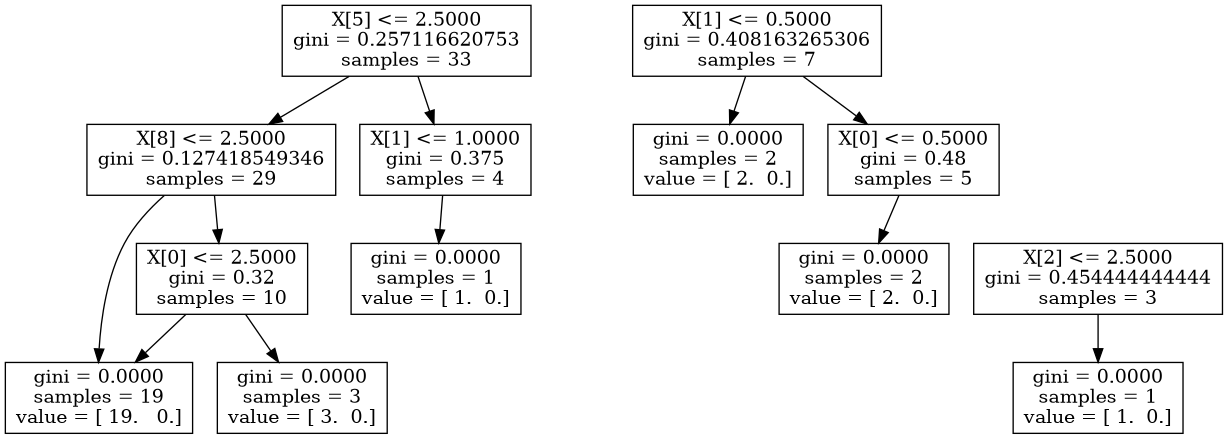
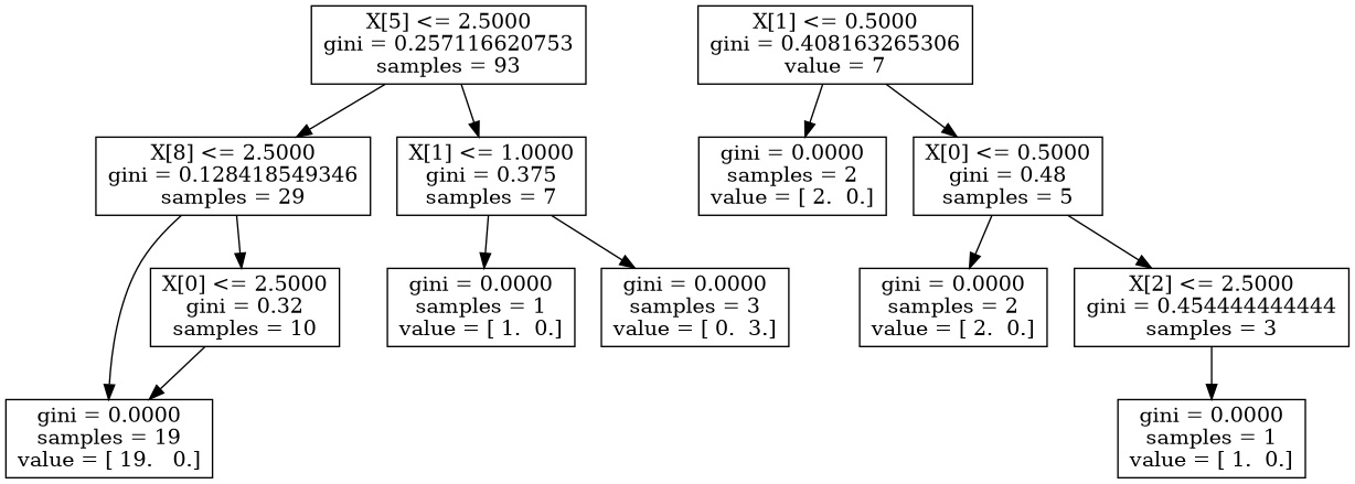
  digraph {
    node [shape=box]
-   n1 [label="X[5] <= 2.5000\ngini = 0.257116620753\nsamples = 33"]
-   n2 [label="X[8] <= 2.5000\ngini = 0.127418549346\nsamples = 29"]
-   n3 [label="X[1] <= 1.0000\ngini = 0.375\nsamples = 4"]
+   n1 [label="X[5] <= 2.5000\ngini = 0.257116620753\nsamples = 93"]
+   n2 [label="X[8] <= 2.5000\ngini = 0.128418549346\nsamples = 29"]
+   n3 [label="X[1] <= 1.0000\ngini = 0.375\nsamples = 7"]
    n4 [label="gini = 0.0000\nsamples = 19\nvalue = [ 19.   0.]"]
    n5 [label="X[0] <= 2.5000\ngini = 0.32\nsamples = 10"]
    n6 [label="gini = 0.0000\nsamples = 1\nvalue = [ 1.  0.]"]
-   n8 [label="gini = 0.0000\nsamples = 3\nvalue = [ 3.  0.]"]
-   n9 [label="X[1] <= 0.5000\ngini = 0.408163265306\nsamples = 7"]
+   n7 [label="gini = 0.0000\nsamples = 3\nvalue = [ 0.  3.]"]
+   n9 [label="X[1] <= 0.5000\ngini = 0.408163265306\nvalue = 7"]
    n10 [label="gini = 0.0000\nsamples = 2\nvalue = [ 2.  0.]"]
    n11 [label="X[0] <= 0.5000\ngini = 0.48\nsamples = 5"]
    n12 [label="gini = 0.0000\nsamples = 2\nvalue = [ 2.  0.]"]
    n13 [label="X[2] <= 2.5000\ngini = 0.454444444444\nsamples = 3"]
    n14 [label="gini = 0.0000\nsamples = 1\nvalue = [ 1.  0.]"]
    n1 -> n2
    n1 -> n3
    n2 -> n4
    n2 -> n5
    n3 -> n6
+   n3 -> n7
    n5 -> n4
-   n5 -> n8
    n9 -> n10
    n9 -> n11
    n11 -> n12
+   n11 -> n13
    n13 -> n14
  }
